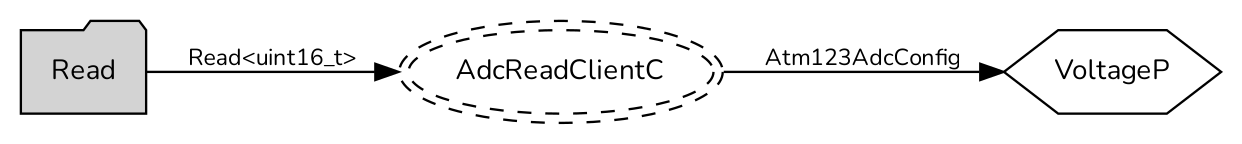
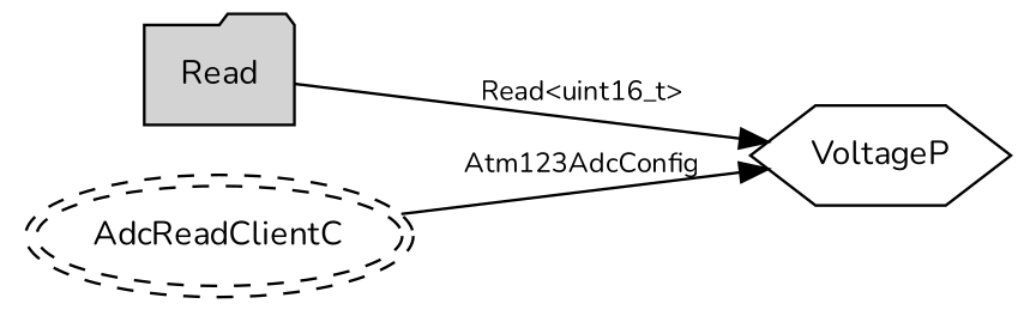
  digraph {
    fontname=Nunito
    rankdir=LR
    node [fontname=Nunito fontsize=12]
    edge [fontname=Nunito fontsize=10]
    n1 [label=Read shape=folder style=filled]
    n2 [label=AdcReadClientC peripheries=2 shape=ellipse style=dashed]
    VoltageP [shape=hexagon]
-   n1 -> n2 [label="Read<uint16_t>"]
+   n1 -> VoltageP [label="Read<uint16_t>"]
    n2 -> VoltageP [label=Atm123AdcConfig]
  }
